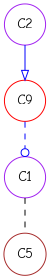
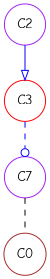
  digraph {
    fontname="Comic Neue"
    node [color=purple fontname="Comic Neue" shape=circle]
    edge [color=blue fontname="Comic Neue" style=dashed]
-   C1
-   C5 [color=brown]
+   C1 [label=C7]
+   C5 [color=brown label=C0]
    C2
-   C3 [color=red label=C9]
+   C3 [color=red]
    subgraph sub_1 {
      C1
      C5
    }
    subgraph sub_2 {
      C5
      C2
      C3
    }
    C1 -> C5 [color=black dir=none]
    C2 -> C3 [arrowhead=onormal style=solid]
    C3 -> C1 [arrowhead=odot]
  }
